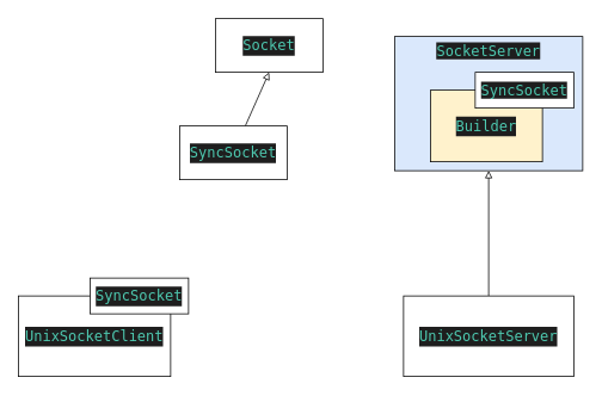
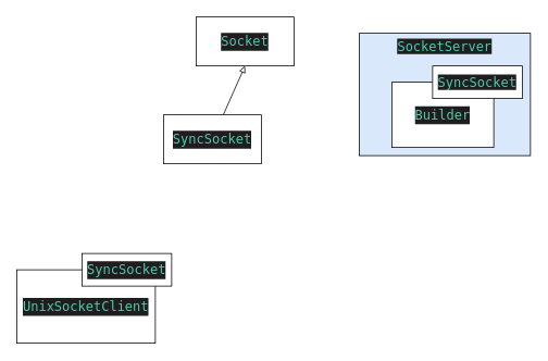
  <mxCell id="0" />
  <mxCell id="1" parent="0" />
  <mxCell id="2" value="&lt;div style=&quot;color: rgb(212 , 212 , 212) ; background-color: rgb(30 , 30 , 30) ; font-family: &amp;#34;droid sans mono&amp;#34; , &amp;#34;monospace&amp;#34; , monospace ; font-size: 16px ; line-height: 22px&quot;&gt;&lt;span style=&quot;color: #4ec9b0&quot;&gt;Socket&lt;/span&gt;&lt;/div&gt;" style="rounded=0;whiteSpace=wrap;html=1;" vertex="1" parent="1"><mxGeometry x="240" y="20" width="120" height="60" as="geometry" /></mxCell>
  <mxCell id="3" style="edgeStyle=none;html=1;entryX=0.5;entryY=1;entryDx=0;entryDy=0;endArrow=block;endFill=0;" edge="1" parent="1" source="4" target="2"><mxGeometry relative="1" as="geometry" /></mxCell>
  <mxCell id="4" value="&lt;div style=&quot;color: rgb(212 , 212 , 212) ; background-color: rgb(30 , 30 , 30) ; font-family: &amp;#34;droid sans mono&amp;#34; , &amp;#34;monospace&amp;#34; , monospace ; font-size: 16px ; line-height: 22px&quot;&gt;&lt;span style=&quot;color: #4ec9b0&quot;&gt;SyncSocket&lt;/span&gt;&lt;/div&gt;" style="rounded=0;whiteSpace=wrap;html=1;" vertex="1" parent="1"><mxGeometry x="200" y="140" width="120" height="60" as="geometry" /></mxCell>
  <mxCell id="5" value="&lt;div style=&quot;color: rgb(212 , 212 , 212) ; background-color: rgb(30 , 30 , 30) ; font-family: &amp;#34;droid sans mono&amp;#34; , &amp;#34;monospace&amp;#34; , monospace ; font-size: 16px ; line-height: 22px&quot;&gt;&lt;span style=&quot;color: #4ec9b0&quot;&gt;UnixSocketClient&lt;/span&gt;&lt;/div&gt;" style="rounded=0;whiteSpace=wrap;html=1;" vertex="1" parent="1"><mxGeometry x="20" y="330" width="170" height="90" as="geometry" /></mxCell>
  <mxCell id="6" value="&lt;div style=&quot;color: rgb(212 , 212 , 212) ; background-color: rgb(30 , 30 , 30) ; font-family: &amp;#34;droid sans mono&amp;#34; , &amp;#34;monospace&amp;#34; , monospace ; font-size: 16px ; line-height: 22px&quot;&gt;&lt;span style=&quot;color: rgb(78 , 201 , 176)&quot;&gt;SyncSocket&lt;/span&gt;&lt;br&gt;&lt;/div&gt;" style="rounded=0;whiteSpace=wrap;html=1;" vertex="1" parent="1"><mxGeometry x="100" y="310" width="110" height="40" as="geometry" /></mxCell>
  <mxCell id="7" value="&lt;span style=&quot;color: rgb(78 , 201 , 176) ; font-family: &amp;#34;droid sans mono&amp;#34; , &amp;#34;monospace&amp;#34; , monospace ; font-size: 16px ; background-color: rgb(30 , 30 , 30)&quot;&gt;SocketServer&lt;/span&gt;" style="rounded=0;whiteSpace=wrap;html=1;verticalAlign=top;fillColor=#dae8fc;" vertex="1" parent="1"><mxGeometry x="440" y="40" width="210" height="150" as="geometry" /></mxCell>
- <mxCell id="8" value="&lt;div style=&quot;color: rgb(212 , 212 , 212) ; background-color: rgb(30 , 30 , 30) ; font-family: &amp;#34;droid sans mono&amp;#34; , &amp;#34;monospace&amp;#34; , monospace ; font-size: 16px ; line-height: 22px&quot;&gt;&lt;div style=&quot;font-family: &amp;#34;droid sans mono&amp;#34; , &amp;#34;monospace&amp;#34; , monospace ; line-height: 22px&quot;&gt;&lt;div style=&quot;font-family: &amp;#34;droid sans mono&amp;#34; , &amp;#34;monospace&amp;#34; , monospace ; line-height: 22px&quot;&gt;&lt;span style=&quot;color: #4ec9b0&quot;&gt;Builder&lt;/span&gt;&lt;/div&gt;&lt;/div&gt;&lt;/div&gt;" style="rounded=0;whiteSpace=wrap;html=1;fillColor=#fff2cc;" vertex="1" parent="1"><mxGeometry x="480" y="100" width="125" height="80" as="geometry" /></mxCell>
+ <mxCell id="8" value="&lt;div style=&quot;color: rgb(212 , 212 , 212) ; background-color: rgb(30 , 30 , 30) ; font-family: &amp;#34;droid sans mono&amp;#34; , &amp;#34;monospace&amp;#34; , monospace ; font-size: 16px ; line-height: 22px&quot;&gt;&lt;div style=&quot;font-family: &amp;#34;droid sans mono&amp;#34; , &amp;#34;monospace&amp;#34; , monospace ; line-height: 22px&quot;&gt;&lt;div style=&quot;font-family: &amp;#34;droid sans mono&amp;#34; , &amp;#34;monospace&amp;#34; , monospace ; line-height: 22px&quot;&gt;&lt;span style=&quot;color: #4ec9b0&quot;&gt;Builder&lt;/span&gt;&lt;/div&gt;&lt;/div&gt;&lt;/div&gt;" style="rounded=0;whiteSpace=wrap;html=1;" vertex="1" parent="1"><mxGeometry x="480" y="100" width="125" height="80" as="geometry" /></mxCell>
  <mxCell id="9" value="&lt;span style=&quot;color: rgb(78 , 201 , 176) ; font-family: &amp;#34;droid sans mono&amp;#34; , &amp;#34;monospace&amp;#34; , monospace ; font-size: 16px ; background-color: rgb(30 , 30 , 30)&quot;&gt;SyncSocket&lt;/span&gt;" style="rounded=0;whiteSpace=wrap;html=1;" vertex="1" parent="1"><mxGeometry x="530" y="80" width="110" height="40" as="geometry" /></mxCell>
- <mxCell id="10" style="edgeStyle=none;html=1;entryX=0.5;entryY=1;entryDx=0;entryDy=0;endArrow=block;endFill=0;" edge="1" parent="1" source="11" target="7"><mxGeometry relative="1" as="geometry" /></mxCell>
- <mxCell id="11" value="&lt;div style=&quot;color: rgb(212 , 212 , 212) ; background-color: rgb(30 , 30 , 30) ; font-family: &amp;#34;droid sans mono&amp;#34; , &amp;#34;monospace&amp;#34; , monospace ; font-size: 16px ; line-height: 22px&quot;&gt;&lt;span style=&quot;color: #4ec9b0&quot;&gt;UnixSocketServer&lt;/span&gt;&lt;/div&gt;" style="rounded=0;whiteSpace=wrap;html=1;" vertex="1" parent="1"><mxGeometry x="450" y="330" width="190" height="90" as="geometry" /></mxCell>
